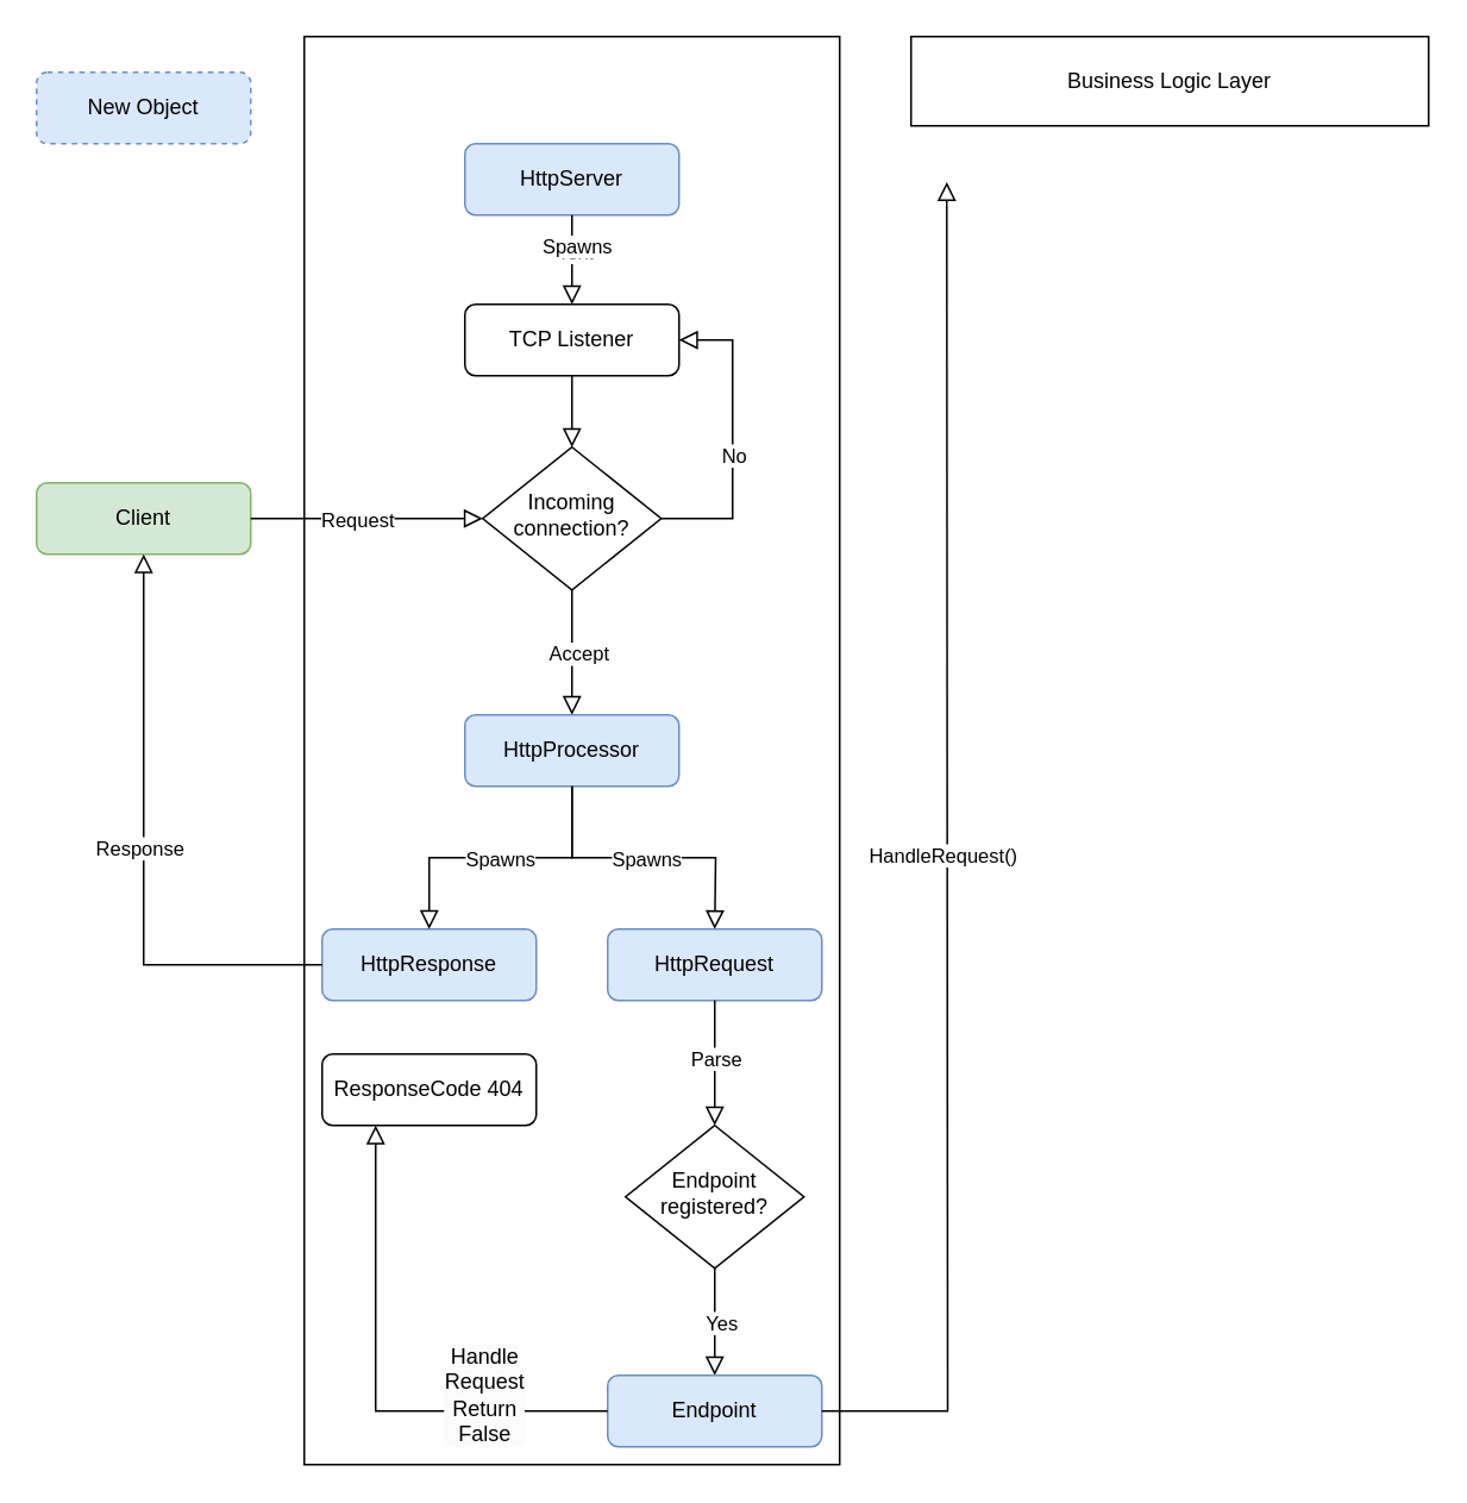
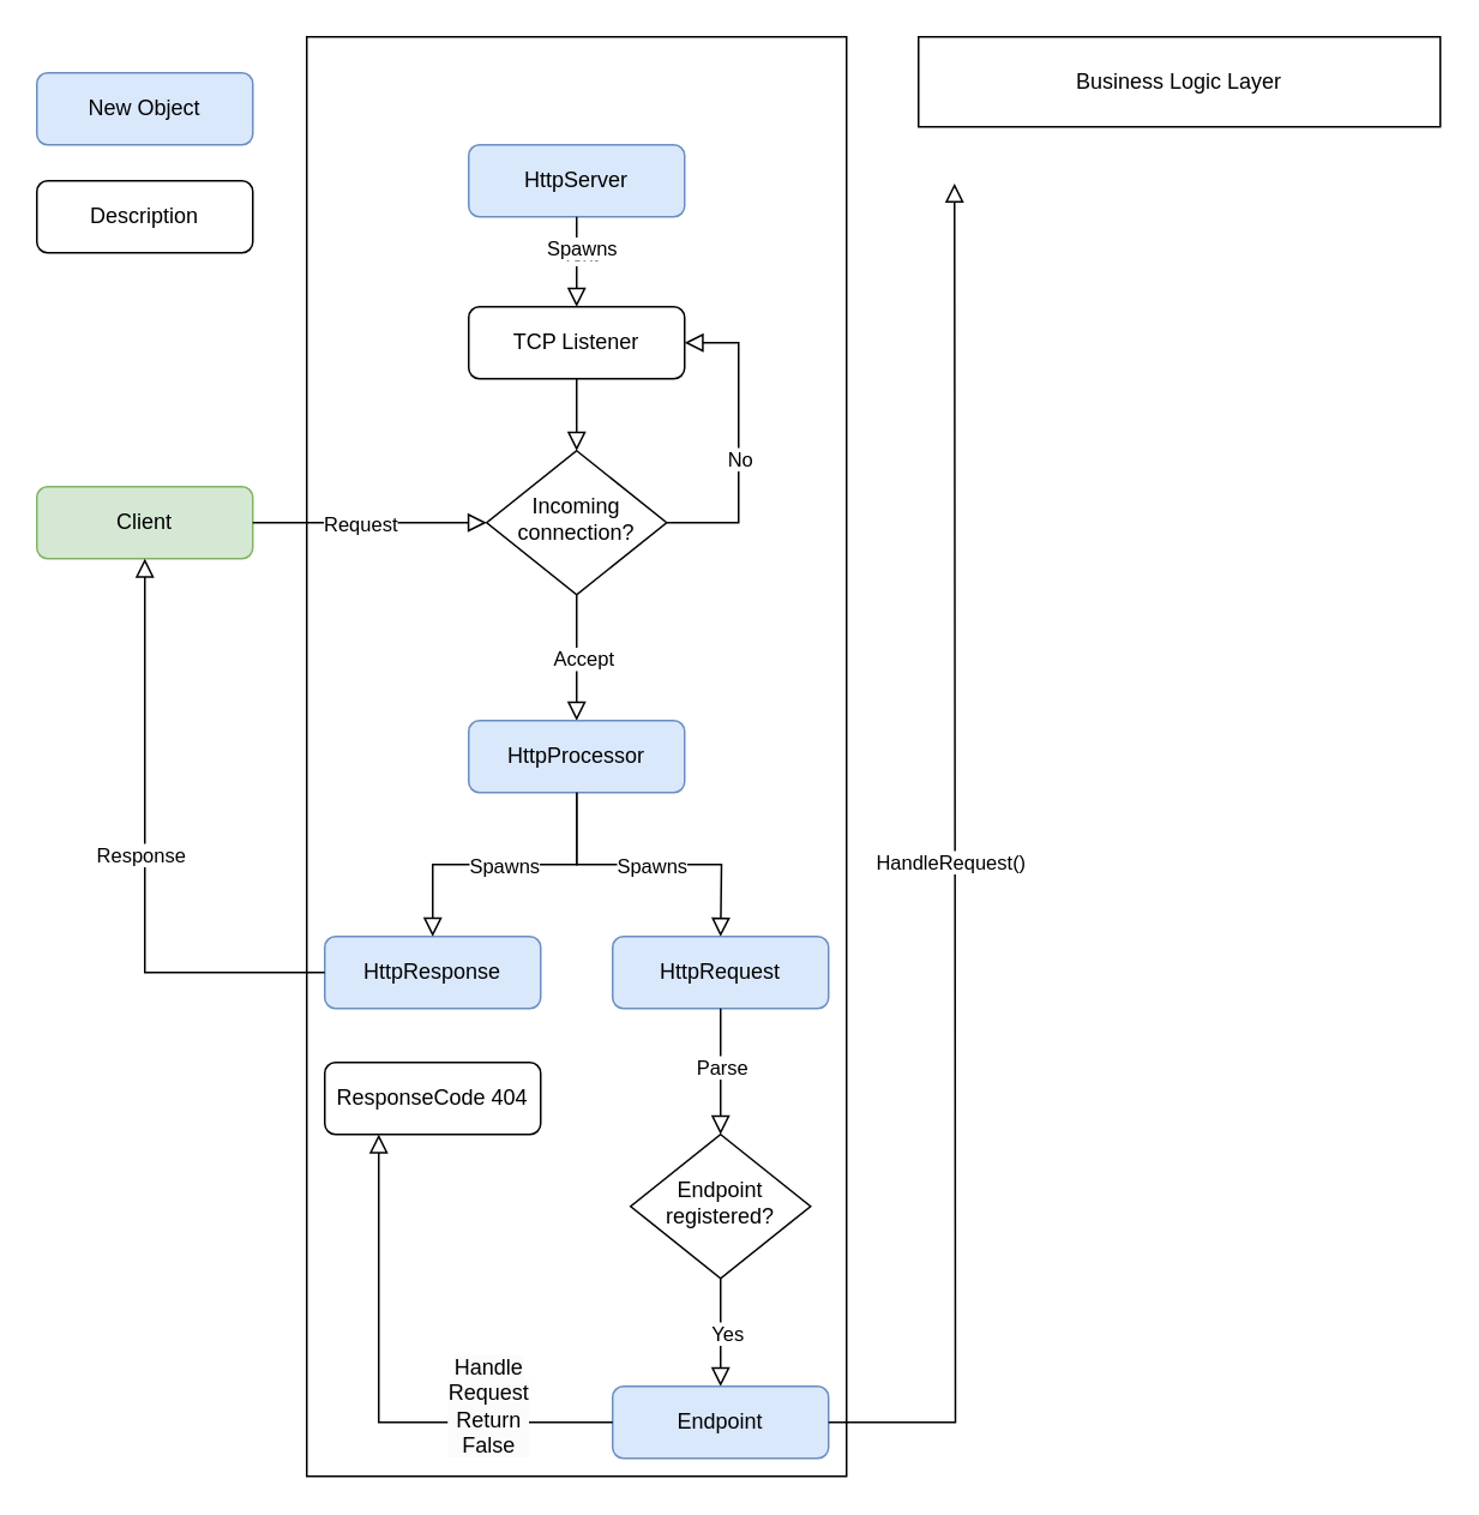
  <mxCell id="0" />
  <mxCell id="1" parent="0" />
  <mxCell id="2" value="" style="rounded=0;whiteSpace=wrap;html=1;" vertex="1" parent="1"><mxGeometry x="170" y="20" width="300" height="800" as="geometry" /></mxCell>
  <mxCell id="3" value="HttpServer" style="rounded=1;whiteSpace=wrap;html=1;fontSize=12;glass=0;strokeWidth=1;shadow=0;fillColor=#dae8fc;strokeColor=#6c8ebf;" parent="1" vertex="1"><mxGeometry x="260" y="80" width="120" height="40" as="geometry" /></mxCell>
  <mxCell id="4" value="Incoming connection?" style="rhombus;whiteSpace=wrap;html=1;shadow=0;fontFamily=Helvetica;fontSize=12;align=center;strokeWidth=1;spacing=6;spacingTop=-4;" parent="1" vertex="1"><mxGeometry x="270" y="250" width="100" height="80" as="geometry" /></mxCell>
  <mxCell id="5" value="TCP Listener" style="rounded=1;whiteSpace=wrap;html=1;fontSize=12;glass=0;strokeWidth=1;shadow=0;" parent="1" vertex="1"><mxGeometry x="260" y="170" width="120" height="40" as="geometry" /></mxCell>
  <mxCell id="6" value="" style="rounded=0;html=1;jettySize=auto;orthogonalLoop=1;fontSize=11;endArrow=block;endFill=0;endSize=8;strokeWidth=1;shadow=0;labelBackgroundColor=none;edgeStyle=orthogonalEdgeStyle;exitX=0.5;exitY=1;exitDx=0;exitDy=0;entryX=0.5;entryY=0;entryDx=0;entryDy=0;" edge="1" parent="1" source="5" target="4"><mxGeometry relative="1" as="geometry"><mxPoint x="550" y="130" as="sourcePoint" /><mxPoint x="550" y="180" as="targetPoint" /></mxGeometry></mxCell>
  <mxCell id="7" value="" style="rounded=0;html=1;jettySize=auto;orthogonalLoop=1;fontSize=11;endArrow=block;endFill=0;endSize=8;strokeWidth=1;shadow=0;labelBackgroundColor=none;edgeStyle=orthogonalEdgeStyle;exitX=0.5;exitY=1;exitDx=0;exitDy=0;entryX=0.5;entryY=0;entryDx=0;entryDy=0;" edge="1" parent="1" source="3" target="5"><mxGeometry relative="1" as="geometry"><mxPoint x="550" y="220" as="sourcePoint" /><mxPoint x="550" y="260" as="targetPoint" /></mxGeometry></mxCell>
  <mxCell id="8" value="Text" style="edgeLabel;html=1;align=center;verticalAlign=middle;resizable=0;points=[];" vertex="1" connectable="0" parent="7"><mxGeometry x="-0.208" y="1" relative="1" as="geometry"><mxPoint as="offset" /></mxGeometry></mxCell>
  <mxCell id="9" value="Spawns" style="edgeLabel;html=1;align=center;verticalAlign=middle;resizable=0;points=[];" vertex="1" connectable="0" parent="7"><mxGeometry x="-0.328" y="2" relative="1" as="geometry"><mxPoint as="offset" /></mxGeometry></mxCell>
  <mxCell id="10" value="" style="rounded=0;html=1;jettySize=auto;orthogonalLoop=1;fontSize=11;endArrow=block;endFill=0;endSize=8;strokeWidth=1;shadow=0;labelBackgroundColor=none;edgeStyle=orthogonalEdgeStyle;exitX=1;exitY=0.5;exitDx=0;exitDy=0;entryX=1;entryY=0.5;entryDx=0;entryDy=0;" edge="1" parent="1" source="4" target="5"><mxGeometry relative="1" as="geometry"><mxPoint x="550" y="220" as="sourcePoint" /><mxPoint x="550" y="260" as="targetPoint" /><Array as="points"><mxPoint x="410" y="290" /><mxPoint x="410" y="190" /></Array></mxGeometry></mxCell>
  <mxCell id="11" value="No" style="edgeLabel;html=1;align=center;verticalAlign=middle;resizable=0;points=[];" vertex="1" connectable="0" parent="10"><mxGeometry x="-0.105" relative="1" as="geometry"><mxPoint as="offset" /></mxGeometry></mxCell>
+ <mxCell id="12" value="Description" style="rounded=1;whiteSpace=wrap;html=1;fontSize=12;glass=0;strokeWidth=1;shadow=0;" vertex="1" parent="1"><mxGeometry x="20" y="100" width="120" height="40" as="geometry" /></mxCell>
  <mxCell id="13" value="" style="rounded=0;html=1;jettySize=auto;orthogonalLoop=1;fontSize=11;endArrow=block;endFill=0;endSize=8;strokeWidth=1;shadow=0;labelBackgroundColor=none;edgeStyle=orthogonalEdgeStyle;exitX=0.5;exitY=1;exitDx=0;exitDy=0;entryX=0.5;entryY=0;entryDx=0;entryDy=0;" edge="1" parent="1" source="4" target="15"><mxGeometry relative="1" as="geometry"><mxPoint x="550" y="220" as="sourcePoint" /><mxPoint x="540" y="400" as="targetPoint" /></mxGeometry></mxCell>
  <mxCell id="14" value="Accept" style="edgeLabel;html=1;align=center;verticalAlign=middle;resizable=0;points=[];" vertex="1" connectable="0" parent="13"><mxGeometry x="0.007" y="3" relative="1" as="geometry"><mxPoint as="offset" /></mxGeometry></mxCell>
  <mxCell id="15" value="HttpProcessor" style="rounded=1;whiteSpace=wrap;html=1;fontSize=12;glass=0;strokeWidth=1;shadow=0;fillColor=#dae8fc;strokeColor=#6c8ebf;" vertex="1" parent="1"><mxGeometry x="260" y="400" width="120" height="40" as="geometry" /></mxCell>
- <mxCell id="16" value="New Object" style="rounded=1;whiteSpace=wrap;html=1;fontSize=12;glass=0;strokeWidth=1;shadow=0;fillColor=#dae8fc;strokeColor=#6c8ebf;dashed=1;" vertex="1" parent="1"><mxGeometry x="20" y="40" width="120" height="40" as="geometry" /></mxCell>
+ <mxCell id="16" value="New Object" style="rounded=1;whiteSpace=wrap;html=1;fontSize=12;glass=0;strokeWidth=1;shadow=0;fillColor=#dae8fc;strokeColor=#6c8ebf;" vertex="1" parent="1"><mxGeometry x="20" y="40" width="120" height="40" as="geometry" /></mxCell>
  <mxCell id="17" value="" style="rounded=0;html=1;jettySize=auto;orthogonalLoop=1;fontSize=11;endArrow=block;endFill=0;endSize=8;strokeWidth=1;shadow=0;labelBackgroundColor=none;edgeStyle=orthogonalEdgeStyle;exitX=0.5;exitY=1;exitDx=0;exitDy=0;" edge="1" parent="1" source="15"><mxGeometry relative="1" as="geometry"><mxPoint x="550" y="340" as="sourcePoint" /><mxPoint x="400" y="520" as="targetPoint" /></mxGeometry></mxCell>
  <mxCell id="18" value="Spawns" style="edgeLabel;html=1;align=center;verticalAlign=middle;resizable=0;points=[];" vertex="1" connectable="0" parent="17"><mxGeometry x="0.007" y="3" relative="1" as="geometry"><mxPoint y="3" as="offset" /></mxGeometry></mxCell>
  <mxCell id="19" value="HttpRequest" style="rounded=1;whiteSpace=wrap;html=1;fontSize=12;glass=0;strokeWidth=1;shadow=0;fillColor=#dae8fc;strokeColor=#6c8ebf;" vertex="1" parent="1"><mxGeometry x="340" y="520" width="120" height="40" as="geometry" /></mxCell>
  <mxCell id="20" value="HttpResponse" style="rounded=1;whiteSpace=wrap;html=1;fontSize=12;glass=0;strokeWidth=1;shadow=0;fillColor=#dae8fc;strokeColor=#6c8ebf;" vertex="1" parent="1"><mxGeometry x="180" y="520" width="120" height="40" as="geometry" /></mxCell>
  <mxCell id="21" value="" style="rounded=0;html=1;jettySize=auto;orthogonalLoop=1;fontSize=11;endArrow=block;endFill=0;endSize=8;strokeWidth=1;shadow=0;labelBackgroundColor=none;edgeStyle=orthogonalEdgeStyle;exitX=0.5;exitY=1;exitDx=0;exitDy=0;entryX=0.5;entryY=0;entryDx=0;entryDy=0;" edge="1" parent="1" source="19"><mxGeometry relative="1" as="geometry"><mxPoint x="550" y="340" as="sourcePoint" /><mxPoint x="400" y="630" as="targetPoint" /></mxGeometry></mxCell>
  <mxCell id="22" value="Parse" style="edgeLabel;html=1;align=center;verticalAlign=middle;resizable=0;points=[];" vertex="1" connectable="0" parent="21"><mxGeometry x="0.007" y="3" relative="1" as="geometry"><mxPoint as="offset" /></mxGeometry></mxCell>
  <mxCell id="23" value="Endpoint registered?" style="rhombus;whiteSpace=wrap;html=1;shadow=0;fontFamily=Helvetica;fontSize=12;align=center;strokeWidth=1;spacing=6;spacingTop=-4;" vertex="1" parent="1"><mxGeometry x="350" y="630" width="100" height="80" as="geometry" /></mxCell>
  <mxCell id="24" value="Client" style="rounded=1;whiteSpace=wrap;html=1;fontSize=12;glass=0;strokeWidth=1;shadow=0;fillColor=#d5e8d4;strokeColor=#82b366;" vertex="1" parent="1"><mxGeometry x="20" y="270" width="120" height="40" as="geometry" /></mxCell>
  <mxCell id="25" value="" style="rounded=0;html=1;jettySize=auto;orthogonalLoop=1;fontSize=11;endArrow=block;endFill=0;endSize=8;strokeWidth=1;shadow=0;labelBackgroundColor=none;edgeStyle=orthogonalEdgeStyle;exitX=0.5;exitY=1;exitDx=0;exitDy=0;entryX=0.5;entryY=0;entryDx=0;entryDy=0;" edge="1" parent="1" source="23" target="27"><mxGeometry relative="1" as="geometry"><mxPoint x="460" y="680" as="sourcePoint" /><mxPoint x="510" y="620" as="targetPoint" /></mxGeometry></mxCell>
  <mxCell id="26" value="Yes" style="edgeLabel;html=1;align=center;verticalAlign=middle;resizable=0;points=[];" vertex="1" connectable="0" parent="25"><mxGeometry x="0.007" y="3" relative="1" as="geometry"><mxPoint as="offset" /></mxGeometry></mxCell>
  <mxCell id="27" value="Endpoint" style="rounded=1;whiteSpace=wrap;html=1;fontSize=12;glass=0;strokeWidth=1;shadow=0;fillColor=#dae8fc;strokeColor=#6c8ebf;" vertex="1" parent="1"><mxGeometry x="340" y="770" width="120" height="40" as="geometry" /></mxCell>
  <mxCell id="28" value="" style="rounded=0;html=1;jettySize=auto;orthogonalLoop=1;fontSize=11;endArrow=block;endFill=0;endSize=8;strokeWidth=1;shadow=0;labelBackgroundColor=none;edgeStyle=orthogonalEdgeStyle;entryX=0.25;entryY=1;entryDx=0;entryDy=0;" edge="1" parent="1" target="34"><mxGeometry relative="1" as="geometry"><mxPoint x="340" y="790" as="sourcePoint" /><mxPoint x="240" y="670" as="targetPoint" /><Array as="points"><mxPoint x="210" y="790" /></Array></mxGeometry></mxCell>
  <mxCell id="29" value="&lt;span style=&quot;font-size: 12px; text-wrap: wrap; background-color: rgb(251, 251, 251);&quot;&gt;Handle&lt;/span&gt;&lt;div style=&quot;font-size: 12px; text-wrap: wrap; background-color: rgb(251, 251, 251);&quot;&gt;Request&lt;div&gt;Return False&lt;/div&gt;&lt;/div&gt;" style="edgeLabel;html=1;align=center;verticalAlign=middle;resizable=0;points=[];" vertex="1" connectable="0" parent="28"><mxGeometry x="-0.625" y="2" relative="1" as="geometry"><mxPoint x="-16" y="-12" as="offset" /></mxGeometry></mxCell>
  <mxCell id="30" value="" style="rounded=0;html=1;jettySize=auto;orthogonalLoop=1;fontSize=11;endArrow=block;endFill=0;endSize=8;strokeWidth=1;shadow=0;labelBackgroundColor=none;edgeStyle=orthogonalEdgeStyle;exitX=0;exitY=0.5;exitDx=0;exitDy=0;entryX=0.5;entryY=1;entryDx=0;entryDy=0;" edge="1" parent="1" source="20" target="24"><mxGeometry relative="1" as="geometry"><mxPoint x="260" y="400" as="sourcePoint" /><mxPoint x="20" y="290" as="targetPoint" /><Array as="points"><mxPoint x="80" y="540" /></Array></mxGeometry></mxCell>
  <mxCell id="31" value="Response" style="edgeLabel;html=1;align=center;verticalAlign=middle;resizable=0;points=[];" vertex="1" connectable="0" parent="30"><mxGeometry x="0.007" y="3" relative="1" as="geometry"><mxPoint as="offset" /></mxGeometry></mxCell>
  <mxCell id="32" value="" style="rounded=0;html=1;jettySize=auto;orthogonalLoop=1;fontSize=11;endArrow=block;endFill=0;endSize=8;strokeWidth=1;shadow=0;labelBackgroundColor=none;edgeStyle=orthogonalEdgeStyle;exitX=0.5;exitY=1;exitDx=0;exitDy=0;entryX=0.5;entryY=0;entryDx=0;entryDy=0;" edge="1" parent="1" source="15" target="20"><mxGeometry relative="1" as="geometry"><mxPoint x="330" y="450" as="sourcePoint" /><mxPoint x="410" y="530" as="targetPoint" /></mxGeometry></mxCell>
  <mxCell id="33" value="Spawns" style="edgeLabel;html=1;align=center;verticalAlign=middle;resizable=0;points=[];" vertex="1" connectable="0" parent="32"><mxGeometry x="0.007" y="3" relative="1" as="geometry"><mxPoint y="-3" as="offset" /></mxGeometry></mxCell>
  <mxCell id="34" value="ResponseCode 404" style="rounded=1;whiteSpace=wrap;html=1;fontSize=12;glass=0;strokeWidth=1;shadow=0;" vertex="1" parent="1"><mxGeometry x="180" y="590" width="120" height="40" as="geometry" /></mxCell>
  <mxCell id="35" value="" style="rounded=0;html=1;jettySize=auto;orthogonalLoop=1;fontSize=11;endArrow=block;endFill=0;endSize=8;strokeWidth=1;shadow=0;labelBackgroundColor=none;edgeStyle=orthogonalEdgeStyle;exitX=1;exitY=0.5;exitDx=0;exitDy=0;" edge="1" parent="1" source="24"><mxGeometry relative="1" as="geometry"><mxPoint x="330" y="220" as="sourcePoint" /><mxPoint x="270" y="290" as="targetPoint" /></mxGeometry></mxCell>
  <mxCell id="36" value="Request" style="edgeLabel;html=1;align=center;verticalAlign=middle;resizable=0;points=[];" vertex="1" connectable="0" parent="35"><mxGeometry x="-0.097" relative="1" as="geometry"><mxPoint as="offset" /></mxGeometry></mxCell>
  <mxCell id="37" value="" style="rounded=0;html=1;jettySize=auto;orthogonalLoop=1;fontSize=11;endArrow=block;endFill=0;endSize=8;strokeWidth=1;shadow=0;labelBackgroundColor=none;edgeStyle=orthogonalEdgeStyle;exitX=1;exitY=0.5;exitDx=0;exitDy=0;" edge="1" parent="1" source="27"><mxGeometry relative="1" as="geometry"><mxPoint x="410" y="570" as="sourcePoint" /><mxPoint x="530" y="101.524" as="targetPoint" /></mxGeometry></mxCell>
  <mxCell id="38" value="HandleRequest()" style="edgeLabel;html=1;align=center;verticalAlign=middle;resizable=0;points=[];" vertex="1" connectable="0" parent="37"><mxGeometry x="0.007" y="3" relative="1" as="geometry"><mxPoint as="offset" /></mxGeometry></mxCell>
  <mxCell id="39" value="Business Logic Layer" style="rounded=0;whiteSpace=wrap;html=1;" vertex="1" parent="1"><mxGeometry x="510" y="20" width="290" height="50" as="geometry" /></mxCell>
